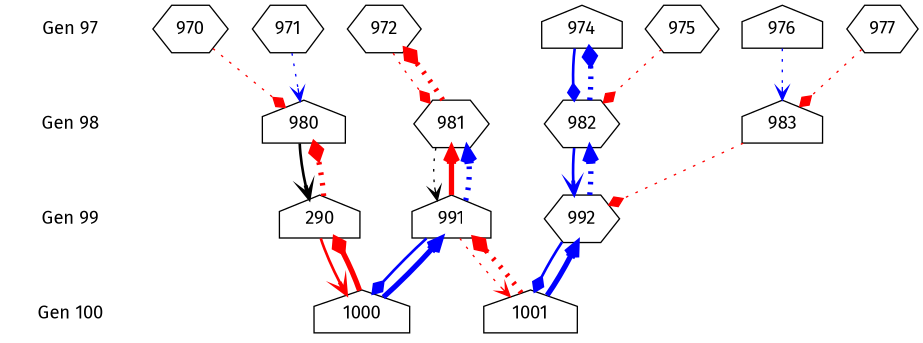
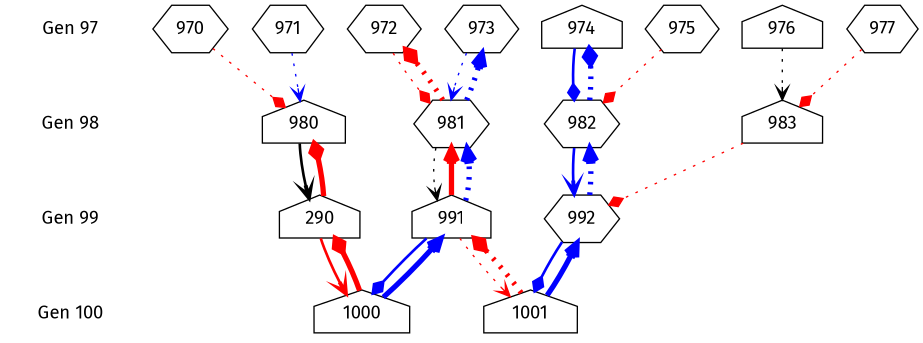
  digraph {
    fontname="Fira Sans"
    node [fontname="Fira Sans" shape=hexagon]
    edge [color=blue fontname="Fira Sans" arrowhead=vee style=dotted]
    "Gen 97" [color=white]
    970
    971
    972
+   973
    974 [shape=house]
    975
    976 [shape=house]
    977
    "Gen 98" [color=white]
    980 [shape=house]
    981
    982
    983 [shape=house]
    "Gen 99" [color=white]
    n16 [label=290 shape=house]
    991 [shape=house]
    992
    "Gen 100" [color=white]
    1000 [shape=house]
    1001 [shape=house]
    subgraph sub_1 {
      rank=same
      "Gen 97"
      970
      971
      972
+     973
      974
      975
      976
      977
    }
    subgraph sub_2 {
      rank=same
      "Gen 98"
      980
      981
      982
      983
    }
    subgraph sub_3 {
      rank=same
      "Gen 99"
      n16
      991
      992
    }
    subgraph sub_4 {
      rank=same
      "Gen 100"
      1000
      1001
    }
    "Gen 97" -> "Gen 98" [color=white arrowhead="" style=""]
    970 -> 980 [arrowhead=diamond color=red]
    971 -> 980
    972 -> 981 [arrowhead=diamond color=red]
+   973 -> 981
    974 -> 982 [arrowhead=diamond style=bold]
    975 -> 982 [arrowhead=diamond color=red]
-   976 -> 983
+   976 -> 983 [color=black]
    977 -> 983 [arrowhead=diamond color=red]
    "Gen 98" -> "Gen 99" [color=white arrowhead="" style=""]
    980 -> n16 [color=black style=bold]
    981 -> 972 [arrowhead=diamond color=red penwidth=4]
+   981 -> 973 [penwidth=4]
    981 -> 991 [color=black]
    982 -> 974 [arrowhead=diamond penwidth=4]
    982 -> 992 [style=bold]
    983 -> 992 [arrowhead=diamond color=red]
    "Gen 99" -> "Gen 100" [color=white arrowhead="" style=""]
-   n16 -> 980 [arrowhead=diamond color=red penwidth=4]
+   n16 -> 980 [arrowhead=diamond color=red penwidth=4 style=bold]
    n16 -> 1000 [color=red style=bold]
    991 -> 981 [color=red penwidth=4 style=bold]
    991 -> 981 [penwidth=4]
    991 -> 1000 [arrowhead=diamond style=bold]
    991 -> 1001 [color=red]
    992 -> 982 [penwidth=4]
    992 -> 1001 [arrowhead=diamond style=bold]
    1000 -> n16 [arrowhead=diamond color=red penwidth=4 style=bold]
    1000 -> 991 [penwidth=4 style=bold]
    1001 -> 991 [arrowhead=diamond color=red penwidth=4]
    1001 -> 992 [penwidth=4 style=bold]
  }
